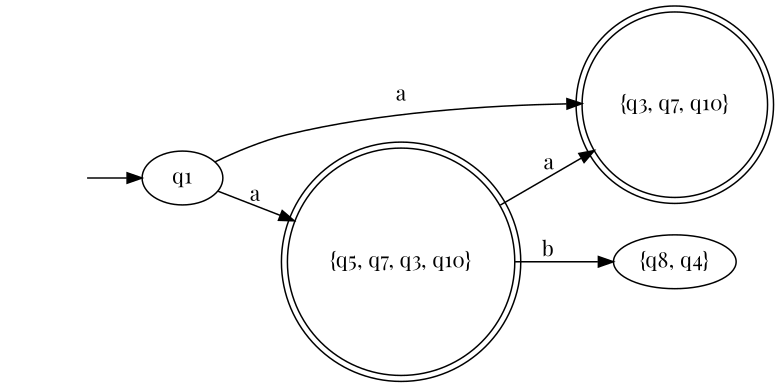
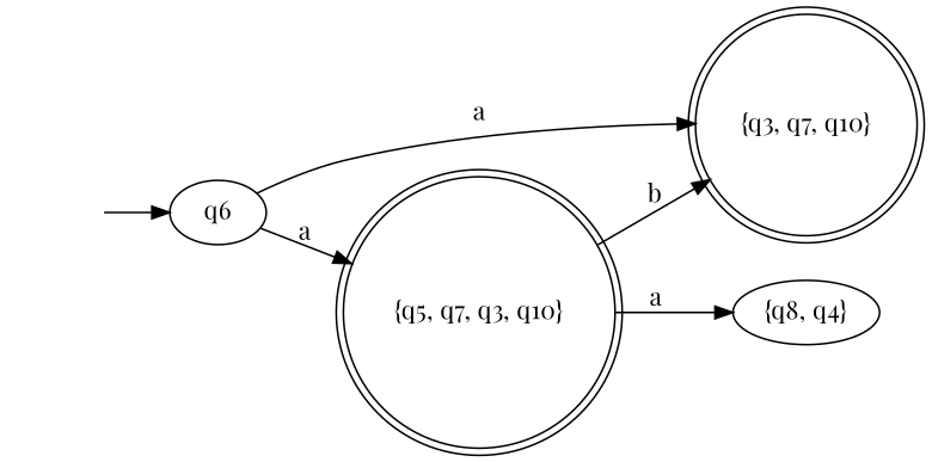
  digraph {
    fontname="Playfair Display"
    rankdir=LR
    node [fontname="Playfair Display"]
    edge [fontname="Playfair Display"]
    "" [shape=none]
-   q1
+   q1 [label=q6]
    "{q3, q7, q10}" [shape=doublecircle]
    "{q5, q7, q3, q10}" [shape=doublecircle]
    "{q8, q4}"
    "" -> q1
    q1 -> "{q3, q7, q10}" [label=a]
    q1 -> "{q5, q7, q3, q10}" [label=a]
-   "{q5, q7, q3, q10}" -> "{q3, q7, q10}" [label=a]
-   "{q5, q7, q3, q10}" -> "{q8, q4}" [label=b]
+   "{q5, q7, q3, q10}" -> "{q3, q7, q10}" [label=b]
+   "{q5, q7, q3, q10}" -> "{q8, q4}" [label=a]
  }
